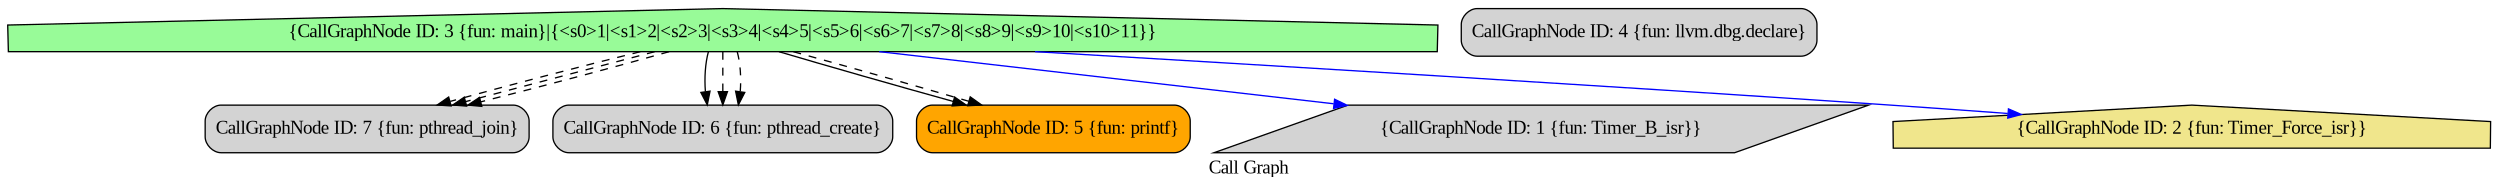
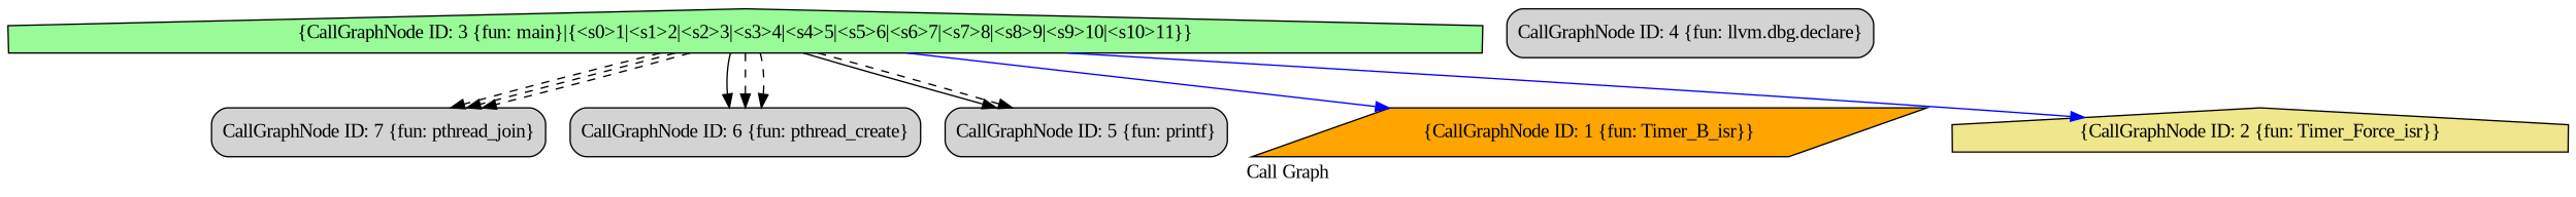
  digraph {
    fontname="Liberation Serif"
    label="Call Graph"
    node [fillcolor=lightgrey fontname="Liberation Serif" shape=Mrecord style=filled]
    edge [color=black fontname="Liberation Serif" style=dashed]
    n1 [label="{CallGraphNode ID: 7 \{fun: pthread_join\}}"]
    n2 [label="{CallGraphNode ID: 6 \{fun: pthread_create\}}"]
-   n3 [fillcolor=orange label="{CallGraphNode ID: 5 \{fun: printf\}}"]
+   n3 [label="{CallGraphNode ID: 5 \{fun: printf\}}"]
    n4 [label="{CallGraphNode ID: 4 \{fun: llvm.dbg.declare\}}"]
    n5 [fillcolor=palegreen label="{CallGraphNode ID: 3 \{fun: main\}|{<s0>1|<s1>2|<s2>3|<s3>4|<s4>5|<s5>6|<s6>7|<s7>8|<s8>9|<s9>10|<s10>11}}" shape=house]
-   n6 [label="{CallGraphNode ID: 1 \{fun: Timer_B_isr\}}" shape=parallelogram]
+   n6 [fillcolor=orange label="{CallGraphNode ID: 1 \{fun: Timer_B_isr\}}" shape=parallelogram]
    n7 [fillcolor=khaki label="{CallGraphNode ID: 2 \{fun: Timer_Force_isr\}}" shape=house]
    n5 -> n1 [tailport=s4]
    n5 -> n1 [tailport=s5]
    n5 -> n1 [tailport=s6]
    n5 -> n2 [style=solid tailport=s1]
    n5 -> n2 [tailport=s2]
    n5 -> n2 [tailport=s3]
    n5 -> n3 [style=solid tailport=s0]
    n5 -> n3 [tailport=s7]
    n5 -> n6 [color=blue style=solid tailport=s9]
    n5 -> n7 [color=blue style=solid tailport=s10]
  }
